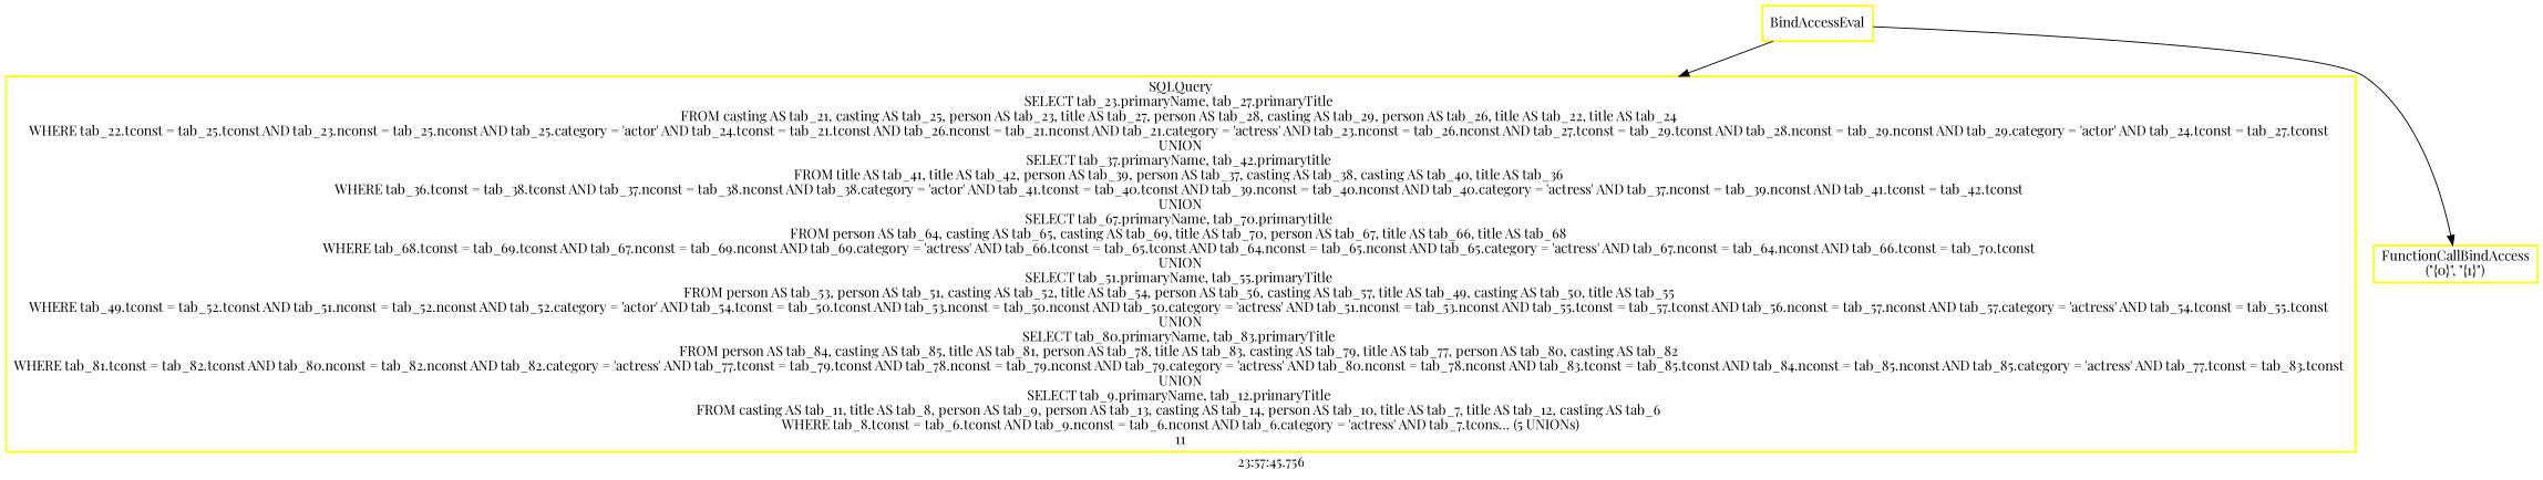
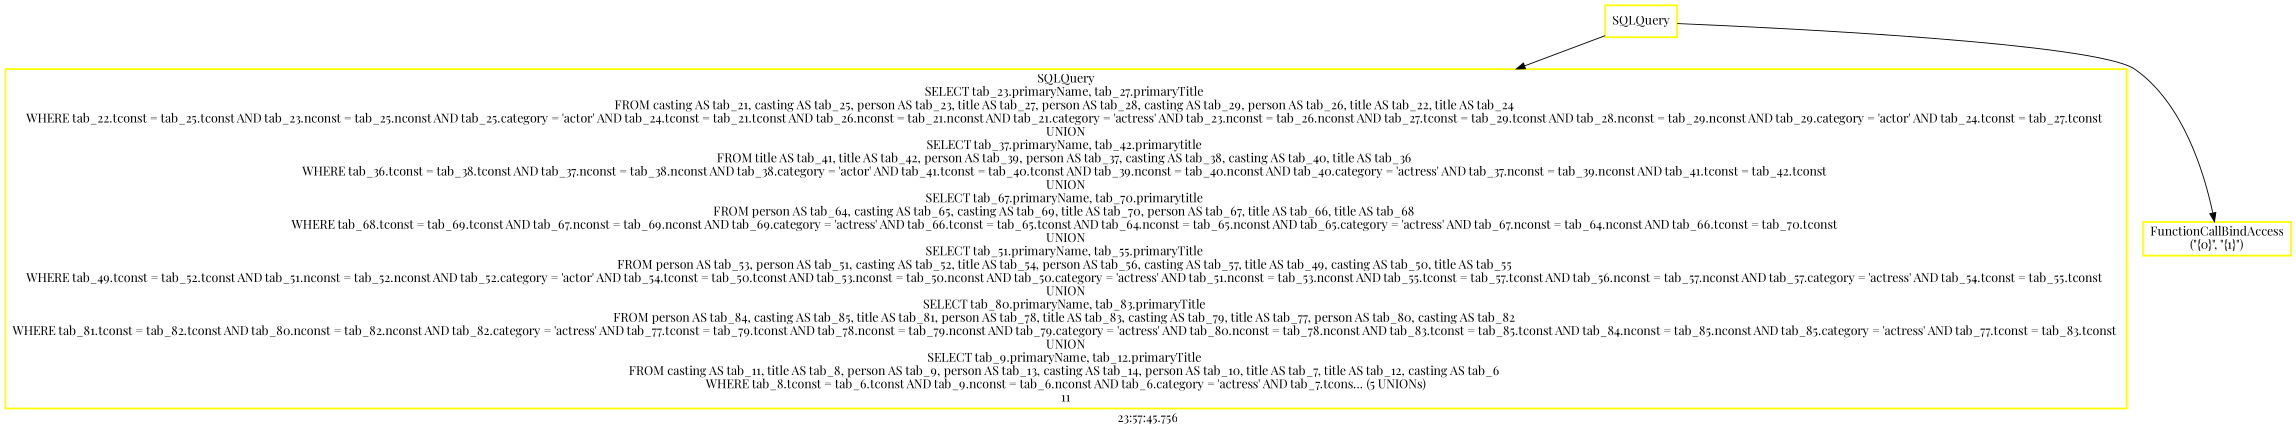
  digraph {
    label="23:57:45.756"
    fontname="Playfair Display"
    node [color=yellow fontcolor=black shape=rectangle style=bold fontname="Playfair Display"]
    edge [color=black fontname="Playfair Display"]
-   n1 [label=BindAccessEval]
+   n1 [label=SQLQuery]
    n2 [label="SQLQuery\nSELECT tab_23.primaryName, tab_27.primaryTitle \nFROM casting AS tab_21, casting AS tab_25, person AS tab_23, title AS tab_27, person AS tab_28, casting AS tab_29, person AS tab_26, title AS tab_22, title AS tab_24 \nWHERE tab_22.tconst = tab_25.tconst AND tab_23.nconst = tab_25.nconst AND tab_25.category = 'actor' AND tab_24.tconst = tab_21.tconst AND tab_26.nconst = tab_21.nconst AND tab_21.category = 'actress' AND tab_23.nconst = tab_26.nconst AND tab_27.tconst = tab_29.tconst AND tab_28.nconst = tab_29.nconst AND tab_29.category = 'actor' AND tab_24.tconst = tab_27.tconst \nUNION\nSELECT tab_37.primaryName, tab_42.primarytitle \nFROM title AS tab_41, title AS tab_42, person AS tab_39, person AS tab_37, casting AS tab_38, casting AS tab_40, title AS tab_36 \nWHERE tab_36.tconst = tab_38.tconst AND tab_37.nconst = tab_38.nconst AND tab_38.category = 'actor' AND tab_41.tconst = tab_40.tconst AND tab_39.nconst = tab_40.nconst AND tab_40.category = 'actress' AND tab_37.nconst = tab_39.nconst AND tab_41.tconst = tab_42.tconst \nUNION\nSELECT tab_67.primaryName, tab_70.primarytitle \nFROM person AS tab_64, casting AS tab_65, casting AS tab_69, title AS tab_70, person AS tab_67, title AS tab_66, title AS tab_68 \nWHERE tab_68.tconst = tab_69.tconst AND tab_67.nconst = tab_69.nconst AND tab_69.category = 'actress' AND tab_66.tconst = tab_65.tconst AND tab_64.nconst = tab_65.nconst AND tab_65.category = 'actress' AND tab_67.nconst = tab_64.nconst AND tab_66.tconst = tab_70.tconst \nUNION\nSELECT tab_51.primaryName, tab_55.primaryTitle \nFROM person AS tab_53, person AS tab_51, casting AS tab_52, title AS tab_54, person AS tab_56, casting AS tab_57, title AS tab_49, casting AS tab_50, title AS tab_55 \nWHERE tab_49.tconst = tab_52.tconst AND tab_51.nconst = tab_52.nconst AND tab_52.category = 'actor' AND tab_54.tconst = tab_50.tconst AND tab_53.nconst = tab_50.nconst AND tab_50.category = 'actress' AND tab_51.nconst = tab_53.nconst AND tab_55.tconst = tab_57.tconst AND tab_56.nconst = tab_57.nconst AND tab_57.category = 'actress' AND tab_54.tconst = tab_55.tconst \nUNION\nSELECT tab_80.primaryName, tab_83.primaryTitle \nFROM person AS tab_84, casting AS tab_85, title AS tab_81, person AS tab_78, title AS tab_83, casting AS tab_79, title AS tab_77, person AS tab_80, casting AS tab_82 \nWHERE tab_81.tconst = tab_82.tconst AND tab_80.nconst = tab_82.nconst AND tab_82.category = 'actress' AND tab_77.tconst = tab_79.tconst AND tab_78.nconst = tab_79.nconst AND tab_79.category = 'actress' AND tab_80.nconst = tab_78.nconst AND tab_83.tconst = tab_85.tconst AND tab_84.nconst = tab_85.nconst AND tab_85.category = 'actress' AND tab_77.tconst = tab_83.tconst \nUNION\nSELECT tab_9.primaryName, tab_12.primaryTitle \nFROM casting AS tab_11, title AS tab_8, person AS tab_9, person AS tab_13, casting AS tab_14, person AS tab_10, title AS tab_7, title AS tab_12, casting AS tab_6 \nWHERE tab_8.tconst = tab_6.tconst AND tab_9.nconst = tab_6.nconst AND tab_6.category = 'actress' AND tab_7.tcons... (5 UNIONs)\n11"]
    n3 [label="FunctionCallBindAccess\n(\"{0}\", \"{1}\")"]
    n1 -> n2
    n1 -> n3
  }
